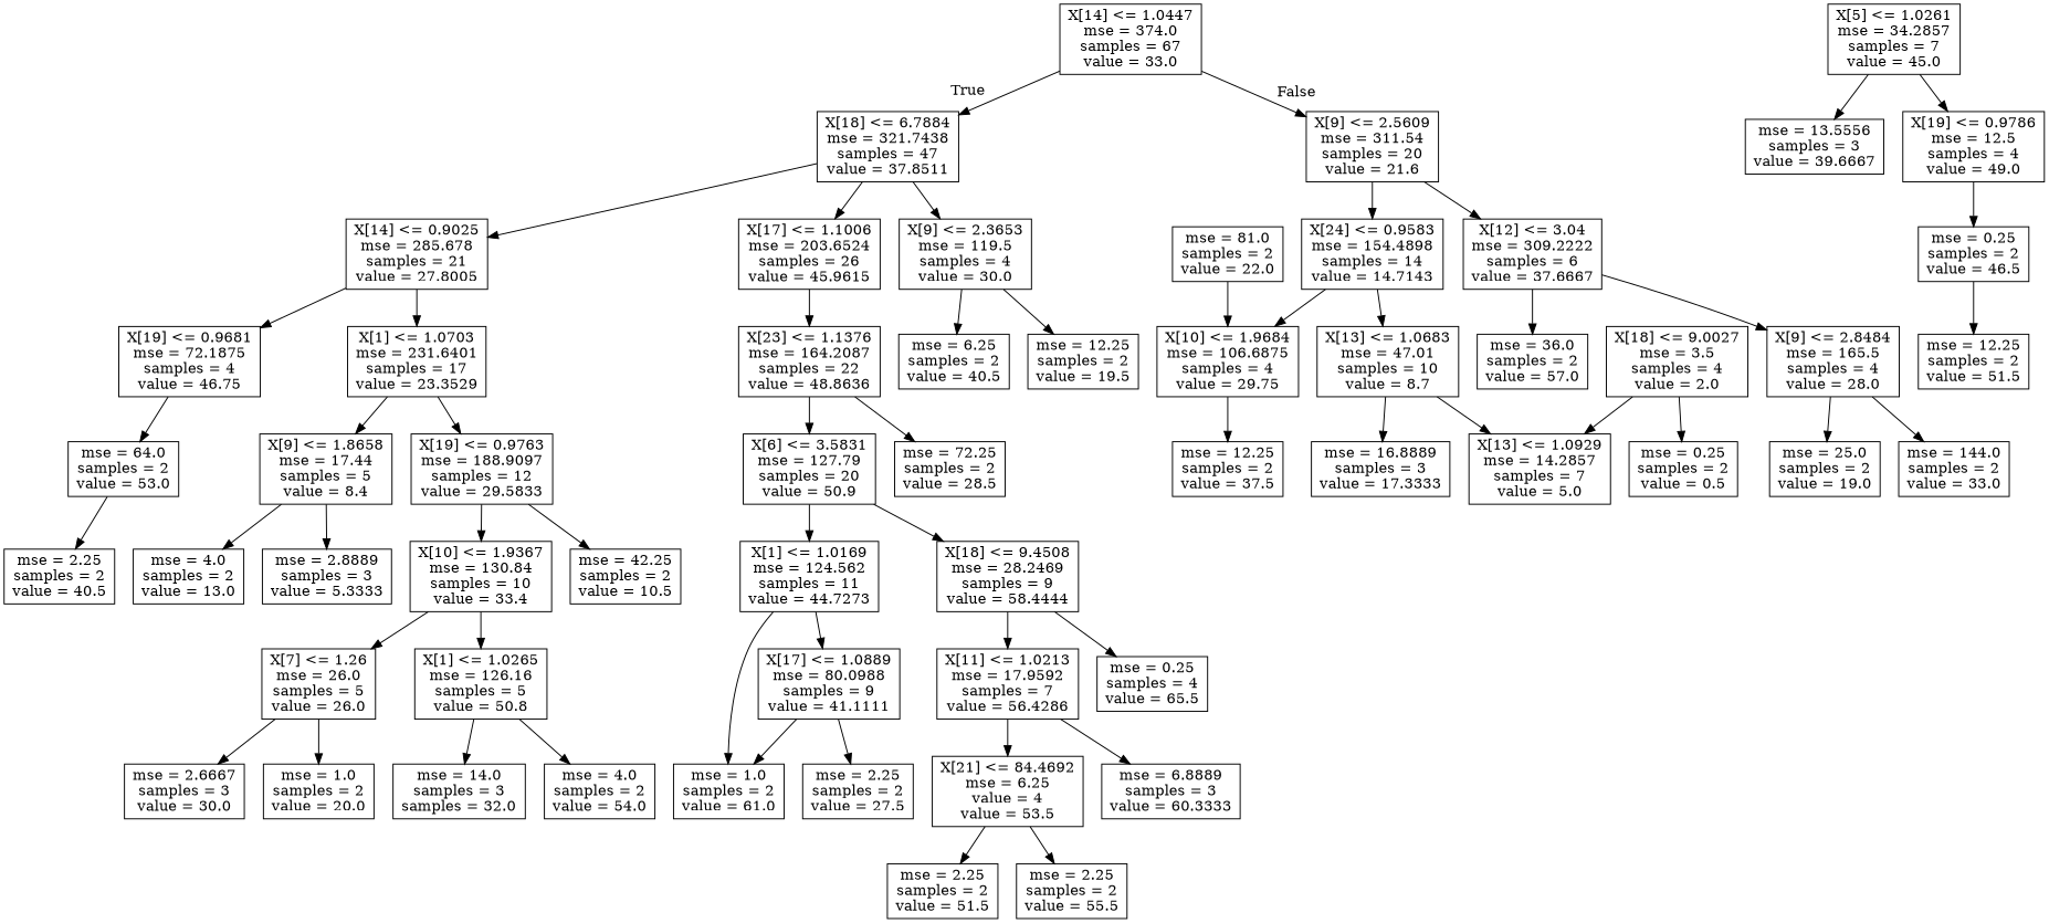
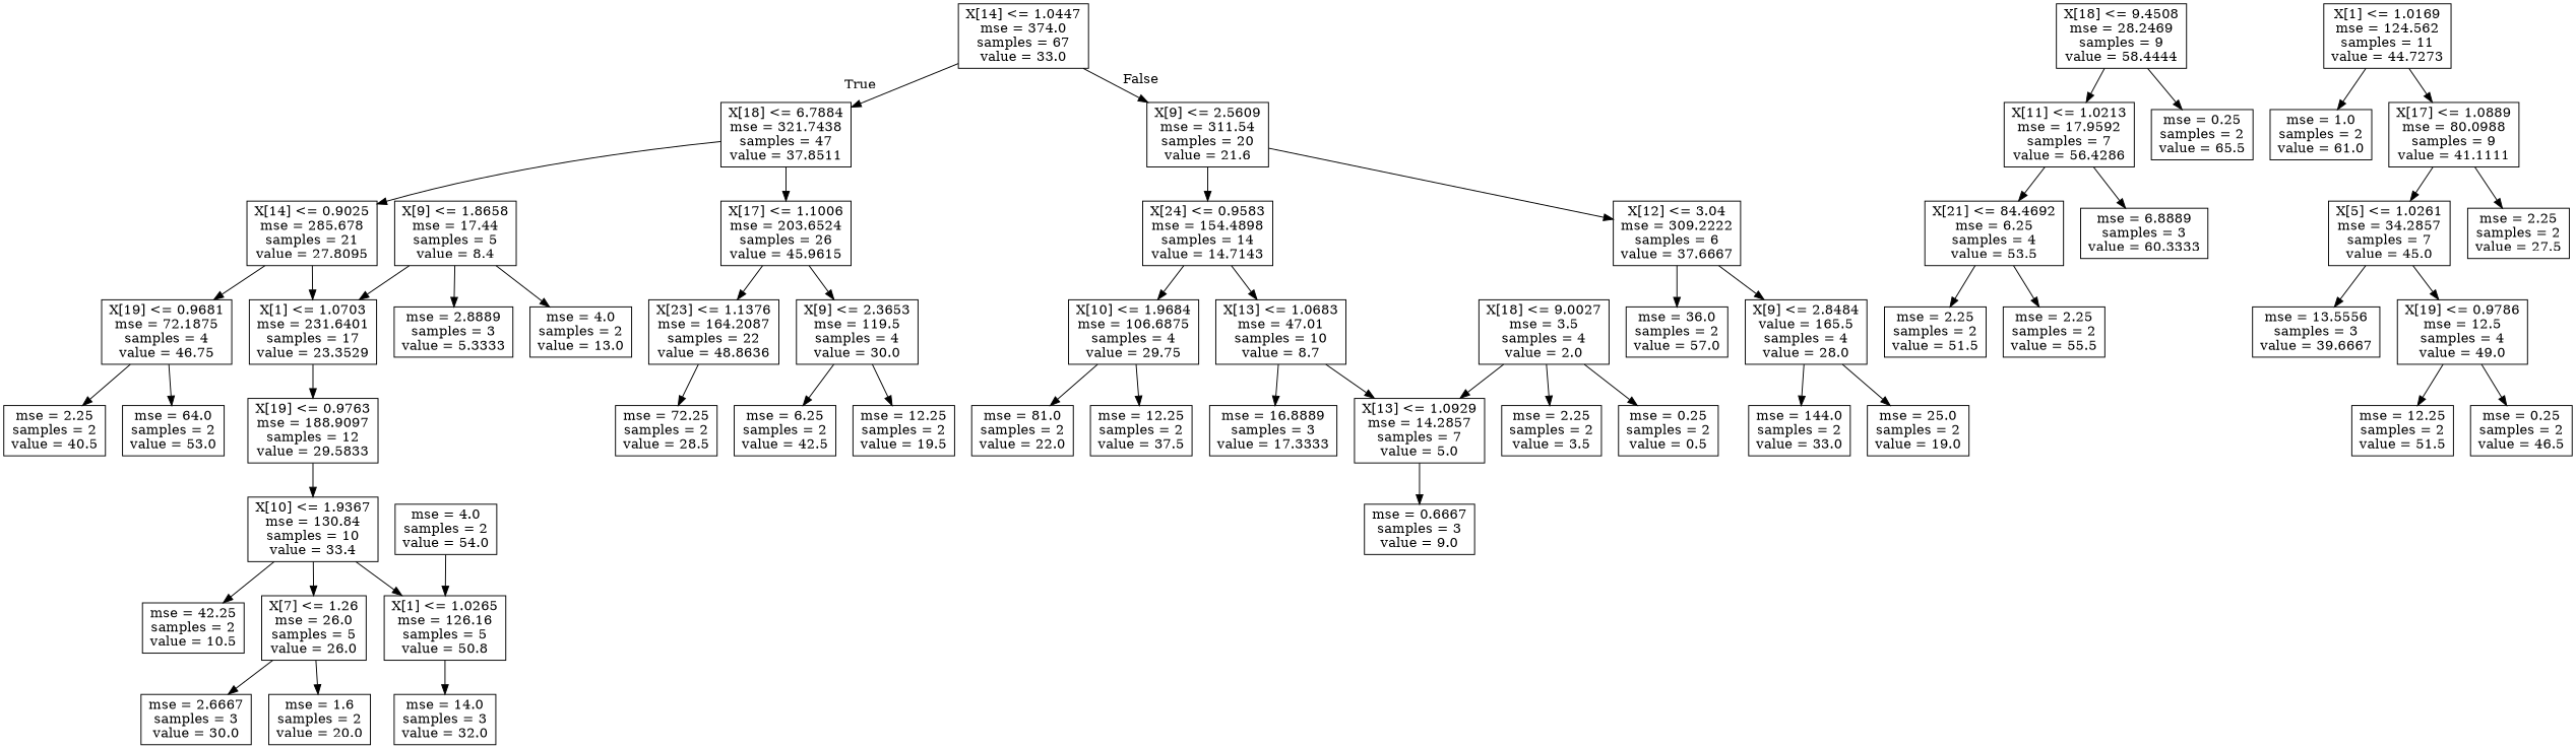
  digraph {
    node [shape=box]
    n1 [label="X[14] <= 1.0447\nmse = 374.0\nsamples = 67\nvalue = 33.0"]
    n2 [label="X[18] <= 6.7884\nmse = 321.7438\nsamples = 47\nvalue = 37.8511"]
    n3 [label="X[9] <= 2.5609\nmse = 311.54\nsamples = 20\nvalue = 21.6"]
-   n4 [label="X[14] <= 0.9025\nmse = 285.678\nsamples = 21\nvalue = 27.8005"]
+   n4 [label="X[14] <= 0.9025\nmse = 285.678\nsamples = 21\nvalue = 27.8095"]
    n5 [label="X[17] <= 1.1006\nmse = 203.6524\nsamples = 26\nvalue = 45.9615"]
    n6 [label="X[24] <= 0.9583\nmse = 154.4898\nsamples = 14\nvalue = 14.7143"]
    n7 [label="X[12] <= 3.04\nmse = 309.2222\nsamples = 6\nvalue = 37.6667"]
    n8 [label="X[19] <= 0.9681\nmse = 72.1875\nsamples = 4\nvalue = 46.75"]
    n9 [label="X[1] <= 1.0703\nmse = 231.6401\nsamples = 17\nvalue = 23.3529"]
    n10 [label="X[23] <= 1.1376\nmse = 164.2087\nsamples = 22\nvalue = 48.8636"]
    n11 [label="X[9] <= 2.3653\nmse = 119.5\nsamples = 4\nvalue = 30.0"]
    n12 [label="mse = 2.25\nsamples = 2\nvalue = 40.5"]
    n13 [label="mse = 64.0\nsamples = 2\nvalue = 53.0"]
    n14 [label="X[19] <= 0.9763\nmse = 188.9097\nsamples = 12\nvalue = 29.5833"]
    n15 [label="X[9] <= 1.8658\nmse = 17.44\nsamples = 5\nvalue = 8.4"]
    n16 [label="mse = 42.25\nsamples = 2\nvalue = 10.5"]
    n17 [label="X[10] <= 1.9367\nmse = 130.84\nsamples = 10\nvalue = 33.4"]
    n18 [label="mse = 2.8889\nsamples = 3\nvalue = 5.3333"]
    n19 [label="mse = 4.0\nsamples = 2\nvalue = 13.0"]
    n20 [label="X[7] <= 1.26\nmse = 26.0\nsamples = 5\nvalue = 26.0"]
    n21 [label="X[1] <= 1.0265\nmse = 126.16\nsamples = 5\nvalue = 50.8"]
    n22 [label="mse = 2.6667\nsamples = 3\nvalue = 30.0"]
-   n23 [label="mse = 1.0\nsamples = 2\nvalue = 20.0"]
-   n24 [label="mse = 14.0\nsamples = 3\nsamples = 32.0"]
+   n23 [label="mse = 1.6\nsamples = 2\nvalue = 20.0"]
+   n24 [label="mse = 14.0\nsamples = 3\nvalue = 32.0"]
    n25 [label="mse = 4.0\nsamples = 2\nvalue = 54.0"]
    n26 [label="mse = 72.25\nsamples = 2\nvalue = 28.5"]
-   n27 [label="X[6] <= 3.5831\nmse = 127.79\nsamples = 20\nvalue = 50.9"]
-   n28 [label="mse = 6.25\nsamples = 2\nvalue = 40.5"]
+   n28 [label="mse = 6.25\nsamples = 2\nvalue = 42.5"]
    n29 [label="mse = 12.25\nsamples = 2\nvalue = 19.5"]
    n30 [label="X[18] <= 9.4508\nmse = 28.2469\nsamples = 9\nvalue = 58.4444"]
    n31 [label="X[1] <= 1.0169\nmse = 124.562\nsamples = 11\nvalue = 44.7273"]
    n32 [label="X[11] <= 1.0213\nmse = 17.9592\nsamples = 7\nvalue = 56.4286"]
-   n33 [label="mse = 0.25\nsamples = 4\nvalue = 65.5"]
+   n33 [label="mse = 0.25\nsamples = 2\nvalue = 65.5"]
    n34 [label="mse = 1.0\nsamples = 2\nvalue = 61.0"]
    n35 [label="X[17] <= 1.0889\nmse = 80.0988\nsamples = 9\nvalue = 41.1111"]
-   n36 [label="X[21] <= 84.4692\nmse = 6.25\nvalue = 4\nvalue = 53.5"]
+   n36 [label="X[21] <= 84.4692\nmse = 6.25\nsamples = 4\nvalue = 53.5"]
    n37 [label="mse = 6.8889\nsamples = 3\nvalue = 60.3333"]
    n38 [label="mse = 2.25\nsamples = 2\nvalue = 51.5"]
    n39 [label="mse = 2.25\nsamples = 2\nvalue = 55.5"]
    n40 [label="X[5] <= 1.0261\nmse = 34.2857\nsamples = 7\nvalue = 45.0"]
    n41 [label="mse = 2.25\nsamples = 2\nvalue = 27.5"]
    n42 [label="mse = 13.5556\nsamples = 3\nvalue = 39.6667"]
    n43 [label="X[19] <= 0.9786\nmse = 12.5\nsamples = 4\nvalue = 49.0"]
    n44 [label="mse = 12.25\nsamples = 2\nvalue = 51.5"]
    n45 [label="mse = 0.25\nsamples = 2\nvalue = 46.5"]
    n46 [label="X[10] <= 1.9684\nmse = 106.6875\nsamples = 4\nvalue = 29.75"]
    n47 [label="X[13] <= 1.0683\nmse = 47.01\nsamples = 10\nvalue = 8.7"]
    n48 [label="mse = 36.0\nsamples = 2\nvalue = 57.0"]
-   n49 [label="X[9] <= 2.8484\nmse = 165.5\nsamples = 4\nvalue = 28.0"]
+   n49 [label="X[9] <= 2.8484\nvalue = 165.5\nsamples = 4\nvalue = 28.0"]
    n50 [label="mse = 81.0\nsamples = 2\nvalue = 22.0"]
    n51 [label="mse = 12.25\nsamples = 2\nvalue = 37.5"]
    n52 [label="mse = 16.8889\nsamples = 3\nvalue = 17.3333"]
    n53 [label="X[13] <= 1.0929\nmse = 14.2857\nsamples = 7\nvalue = 5.0"]
+   n54 [label="mse = 0.6667\nsamples = 3\nvalue = 9.0"]
    n55 [label="X[18] <= 9.0027\nmse = 3.5\nsamples = 4\nvalue = 2.0"]
+   n56 [label="mse = 2.25\nsamples = 2\nvalue = 3.5"]
    n57 [label="mse = 0.25\nsamples = 2\nvalue = 0.5"]
    n58 [label="mse = 144.0\nsamples = 2\nvalue = 33.0"]
    n59 [label="mse = 25.0\nsamples = 2\nvalue = 19.0"]
    n1 -> n2 [headlabel=True labelangle=45 labeldistance=2.5]
    n1 -> n3 [headlabel=False labelangle=-45 labeldistance=2.5]
    n2 -> n4
    n2 -> n5
    n3 -> n6
    n3 -> n7
    n4 -> n8
    n4 -> n9
    n5 -> n10
-   n2 -> n11
+   n5 -> n11
    n6 -> n46
    n6 -> n47
    n7 -> n48
    n7 -> n49
-   n13 -> n12
+   n8 -> n12
    n8 -> n13
    n9 -> n14
-   n9 -> n15
+   n15 -> n9
    n10 -> n26
-   n10 -> n27
    n11 -> n28
    n11 -> n29
-   n14 -> n16
+   n17 -> n16
    n14 -> n17
    n15 -> n18
    n15 -> n19
    n17 -> n20
    n17 -> n21
    n20 -> n22
    n20 -> n23
    n21 -> n24
-   n21 -> n25
-   n27 -> n30
-   n27 -> n31
+   n25 -> n21
    n30 -> n32
    n30 -> n33
    n31 -> n34
    n31 -> n35
    n32 -> n36
    n32 -> n37
-   n35 -> n34
+   n35 -> n40
    n35 -> n41
    n36 -> n38
    n36 -> n39
    n40 -> n42
    n40 -> n43
-   n45 -> n44
+   n43 -> n44
    n43 -> n45
-   n50 -> n46
+   n46 -> n50
    n46 -> n51
    n47 -> n52
    n47 -> n53
    n49 -> n58
    n49 -> n59
+   n53 -> n54
    n55 -> n53
+   n55 -> n56
    n55 -> n57
  }
